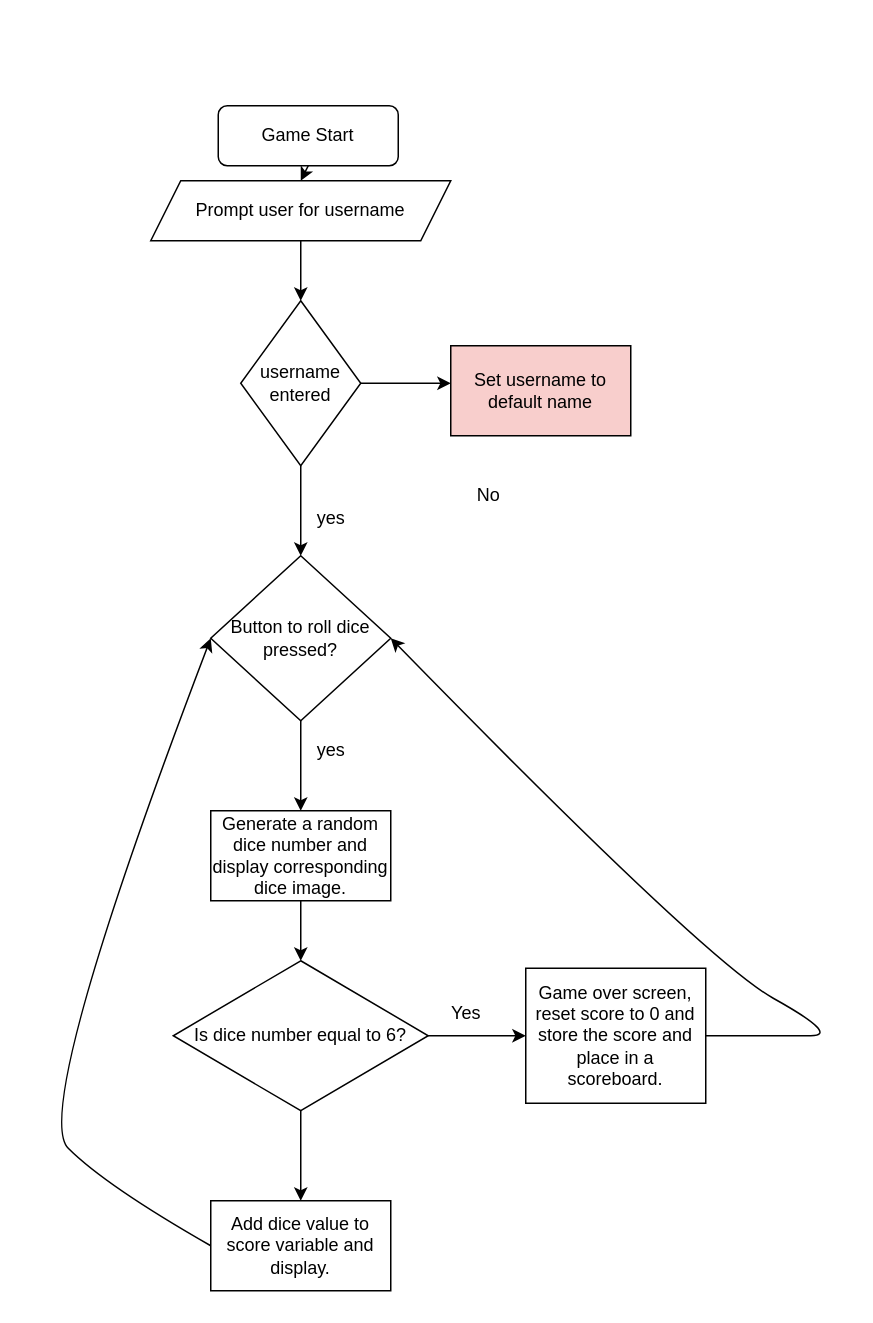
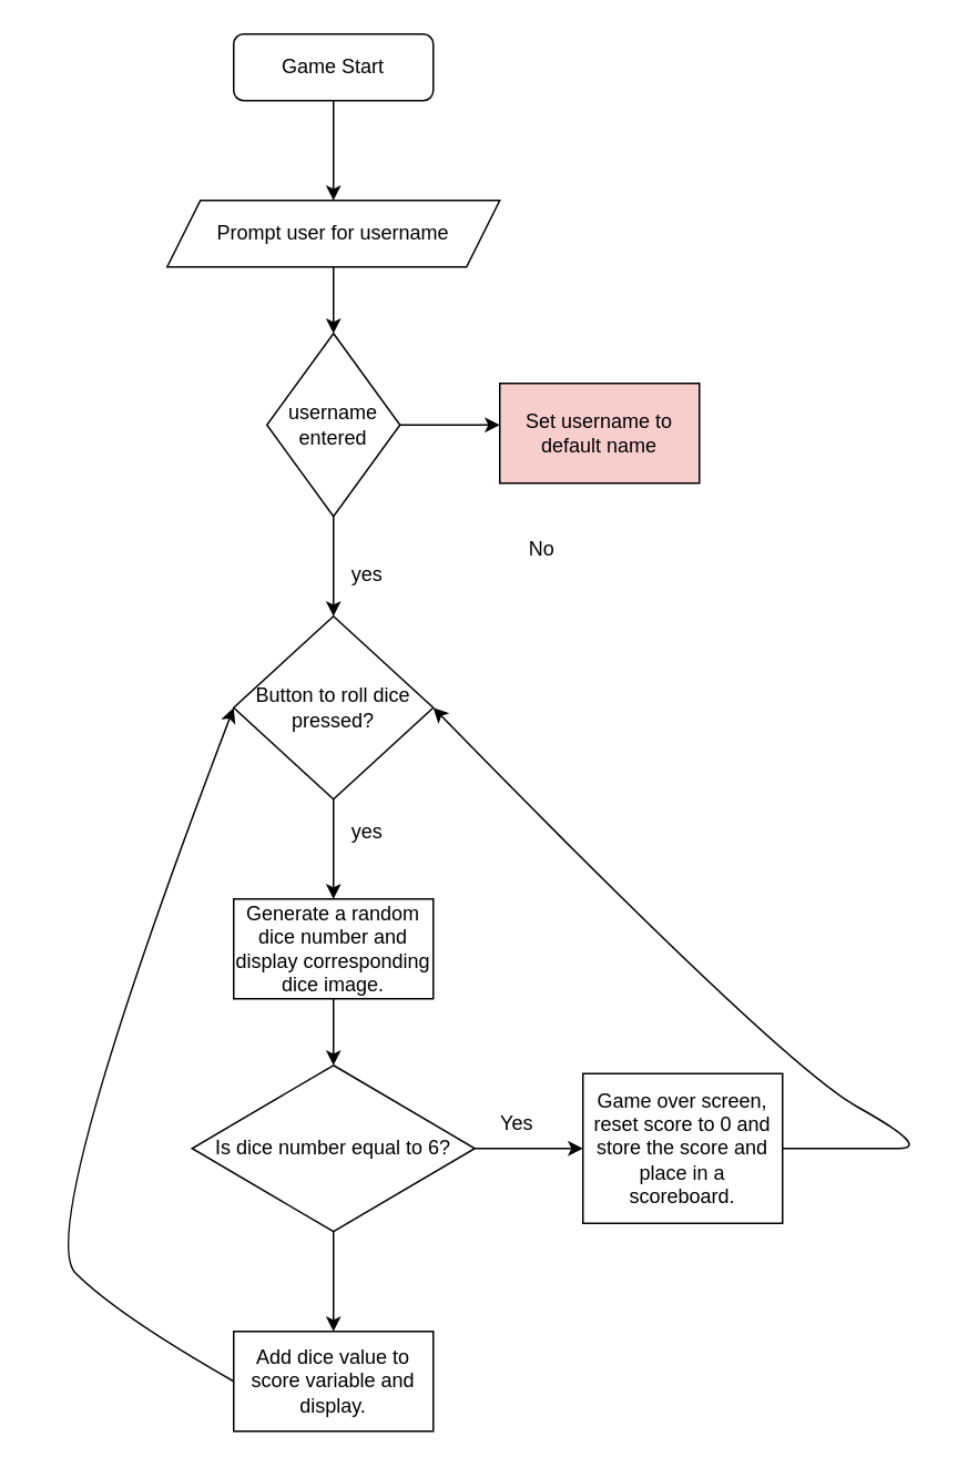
  <mxCell id="0" />
  <mxCell id="1" parent="0" />
- <mxCell id="2" value="Game Start" style="rounded=1;whiteSpace=wrap;html=1;fontSize=12;glass=0;strokeWidth=1;shadow=0;" parent="1" vertex="1"><mxGeometry x="145" y="70" width="120" height="40" as="geometry" /></mxCell>
+ <mxCell id="2" value="Game Start" style="rounded=1;whiteSpace=wrap;html=1;fontSize=12;glass=0;strokeWidth=1;shadow=0;" parent="1" vertex="1"><mxGeometry x="140" y="20" width="120" height="40" as="geometry" /></mxCell>
  <mxCell id="3" value="" style="endArrow=classic;html=1;rounded=0;exitX=0.5;exitY=1;exitDx=0;exitDy=0;" edge="1" parent="1" source="2"><mxGeometry width="50" height="50" relative="1" as="geometry"><mxPoint x="190" y="150" as="sourcePoint" /><mxPoint x="200" y="120" as="targetPoint" /></mxGeometry></mxCell>
  <mxCell id="4" value="Prompt user for username" style="shape=parallelogram;perimeter=parallelogramPerimeter;whiteSpace=wrap;html=1;fixedSize=1;" vertex="1" parent="1"><mxGeometry x="100" y="120" width="200" height="40" as="geometry" /></mxCell>
  <mxCell id="5" value="username entered" style="rhombus;whiteSpace=wrap;html=1;" vertex="1" parent="1"><mxGeometry x="160" y="200" width="80" height="110" as="geometry" /></mxCell>
  <mxCell id="6" value="" style="endArrow=classic;html=1;rounded=0;exitX=0.5;exitY=1;exitDx=0;exitDy=0;entryX=0.5;entryY=0;entryDx=0;entryDy=0;" edge="1" parent="1" source="4" target="5"><mxGeometry width="50" height="50" relative="1" as="geometry"><mxPoint x="280" y="260" as="sourcePoint" /><mxPoint x="330" y="210" as="targetPoint" /></mxGeometry></mxCell>
  <mxCell id="7" value="" style="endArrow=classic;html=1;rounded=0;exitX=1;exitY=0.5;exitDx=0;exitDy=0;" edge="1" parent="1" source="5"><mxGeometry width="50" height="50" relative="1" as="geometry"><mxPoint x="214" y="290" as="sourcePoint" /><mxPoint x="300" y="255" as="targetPoint" /></mxGeometry></mxCell>
  <mxCell id="8" value="No" style="text;html=1;align=center;verticalAlign=middle;resizable=0;points=[];autosize=1;strokeColor=none;fillColor=none;" vertex="1" parent="1"><mxGeometry x="305" y="315" width="40" height="30" as="geometry" /></mxCell>
  <mxCell id="9" value="Set username to default name" style="whiteSpace=wrap;html=1;fillColor=#f8cecc;" vertex="1" parent="1"><mxGeometry x="300" y="230" width="120" height="60" as="geometry" /></mxCell>
  <mxCell id="10" value="yes" style="text;html=1;align=center;verticalAlign=middle;resizable=0;points=[];autosize=1;strokeColor=none;fillColor=none;" vertex="1" parent="1"><mxGeometry x="200" y="330" width="40" height="30" as="geometry" /></mxCell>
  <mxCell id="11" value="" style="endArrow=classic;html=1;rounded=0;exitX=0.5;exitY=1;exitDx=0;exitDy=0;entryX=0.5;entryY=0;entryDx=0;entryDy=0;" edge="1" parent="1" source="5" target="12"><mxGeometry width="50" height="50" relative="1" as="geometry"><mxPoint x="180" y="370" as="sourcePoint" /><mxPoint x="230" y="320" as="targetPoint" /></mxGeometry></mxCell>
  <mxCell id="12" value="Button to roll dice pressed?" style="rhombus;whiteSpace=wrap;html=1;" vertex="1" parent="1"><mxGeometry x="140" y="370" width="120" height="110" as="geometry" /></mxCell>
  <mxCell id="13" value="" style="endArrow=classic;html=1;rounded=0;exitX=0.5;exitY=1;exitDx=0;exitDy=0;" edge="1" parent="1" source="12"><mxGeometry width="50" height="50" relative="1" as="geometry"><mxPoint x="235" y="505" as="sourcePoint" /><mxPoint x="200" y="540" as="targetPoint" /></mxGeometry></mxCell>
  <mxCell id="14" value="yes" style="text;html=1;align=center;verticalAlign=middle;resizable=0;points=[];autosize=1;strokeColor=none;fillColor=none;" vertex="1" parent="1"><mxGeometry x="200" y="485" width="40" height="30" as="geometry" /></mxCell>
  <mxCell id="15" value="Generate a random dice number and display corresponding dice image." style="rounded=0;whiteSpace=wrap;html=1;" vertex="1" parent="1"><mxGeometry x="140" y="540" width="120" height="60" as="geometry" /></mxCell>
  <mxCell id="16" value="" style="endArrow=classic;html=1;rounded=0;exitX=0.5;exitY=1;exitDx=0;exitDy=0;" edge="1" parent="1" source="15"><mxGeometry width="50" height="50" relative="1" as="geometry"><mxPoint x="200" y="670" as="sourcePoint" /><mxPoint x="200" y="640" as="targetPoint" /></mxGeometry></mxCell>
  <mxCell id="17" value="Add dice value to score variable and display." style="rounded=0;whiteSpace=wrap;html=1;" vertex="1" parent="1"><mxGeometry x="140" y="800" width="120" height="60" as="geometry" /></mxCell>
  <mxCell id="18" value="" style="curved=1;endArrow=classic;html=1;rounded=0;entryX=1;entryY=0.5;entryDx=0;entryDy=0;" edge="1" parent="1" target="12"><mxGeometry width="50" height="50" relative="1" as="geometry"><mxPoint x="470" y="690" as="sourcePoint" /><mxPoint x="520" y="640" as="targetPoint" /><Array as="points"><mxPoint x="520" y="690" /><mxPoint x="560" y="690" /><mxPoint x="470" y="640" /></Array></mxGeometry></mxCell>
  <mxCell id="19" value="Is dice number equal to 6?" style="rhombus;whiteSpace=wrap;html=1;" vertex="1" parent="1"><mxGeometry x="115" y="640" width="170" height="100" as="geometry" /></mxCell>
  <mxCell id="20" value="" style="endArrow=classic;html=1;rounded=0;" edge="1" parent="1"><mxGeometry width="50" height="50" relative="1" as="geometry"><mxPoint x="285" y="690" as="sourcePoint" /><mxPoint x="350" y="690" as="targetPoint" /></mxGeometry></mxCell>
  <mxCell id="21" value="Yes" style="text;html=1;align=center;verticalAlign=middle;resizable=0;points=[];autosize=1;strokeColor=none;fillColor=none;" vertex="1" parent="1"><mxGeometry x="290" y="660" width="40" height="30" as="geometry" /></mxCell>
  <mxCell id="22" value="Game over screen, reset score to 0 and store the score and place in a scoreboard." style="rounded=0;whiteSpace=wrap;html=1;" vertex="1" parent="1"><mxGeometry x="350" y="645" width="120" height="90" as="geometry" /></mxCell>
  <mxCell id="23" value="" style="endArrow=classic;html=1;rounded=0;exitX=0.5;exitY=1;exitDx=0;exitDy=0;entryX=0.5;entryY=0;entryDx=0;entryDy=0;" edge="1" parent="1" source="19" target="17"><mxGeometry width="50" height="50" relative="1" as="geometry"><mxPoint x="235" y="770" as="sourcePoint" /><mxPoint x="285" y="720" as="targetPoint" /></mxGeometry></mxCell>
  <mxCell id="24" value="" style="curved=1;endArrow=classic;html=1;rounded=0;exitX=0;exitY=0.5;exitDx=0;exitDy=0;entryX=0;entryY=0.5;entryDx=0;entryDy=0;" edge="1" parent="1" source="17" target="12"><mxGeometry width="50" height="50" relative="1" as="geometry"><mxPoint x="20" y="790" as="sourcePoint" /><mxPoint x="70" y="740" as="targetPoint" /><Array as="points"><mxPoint x="70" y="790" /><mxPoint x="20" y="740" /></Array></mxGeometry></mxCell>
